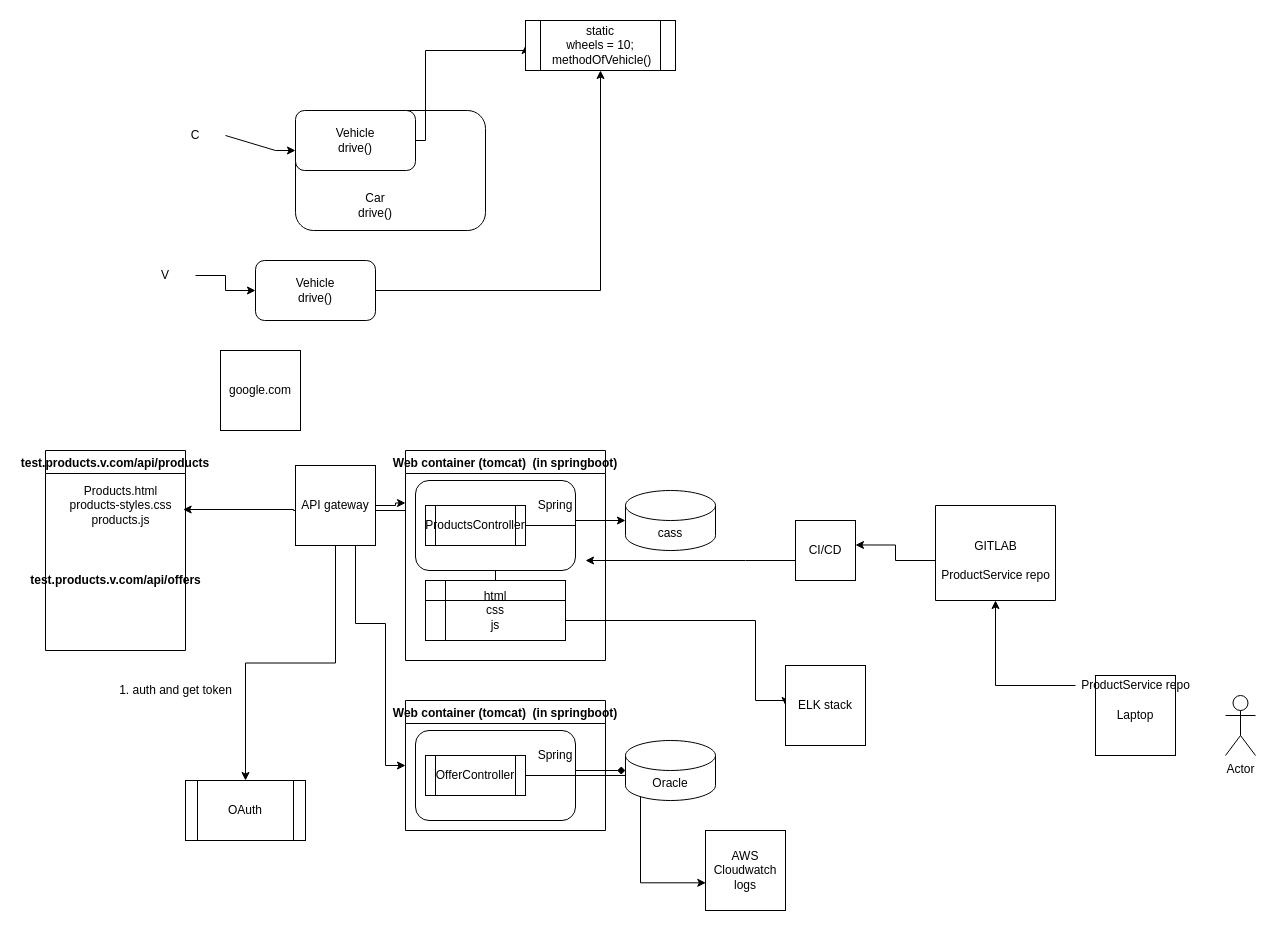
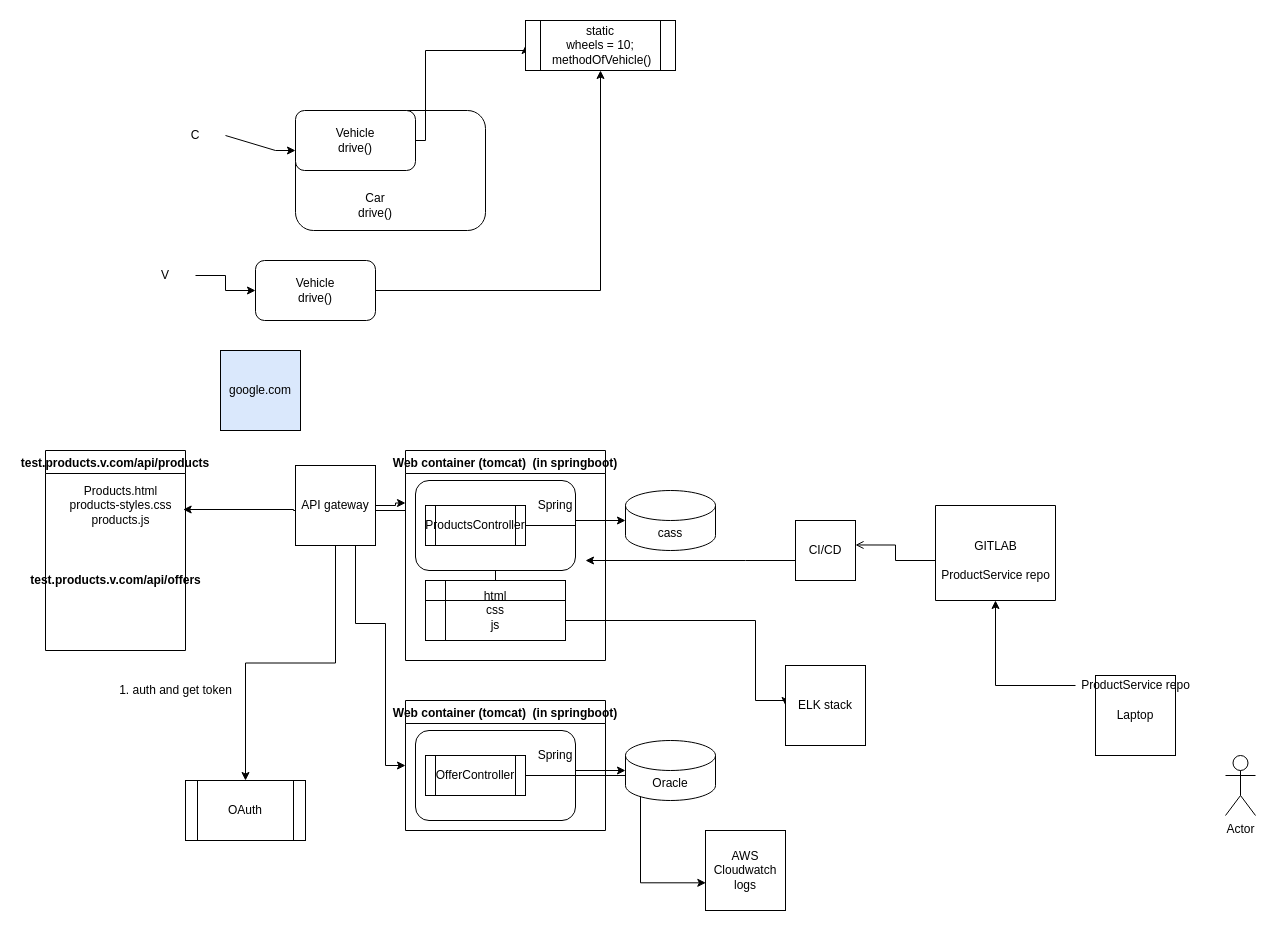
  <mxCell id="0" />
  <mxCell id="1" parent="0" />
  <mxCell id="2" style="edgeStyle=orthogonalEdgeStyle;rounded=0;orthogonalLoop=1;jettySize=auto;html=1;entryX=0;entryY=0.5;entryDx=0;entryDy=0;" edge="1" parent="1" source="3" target="41"><mxGeometry relative="1" as="geometry"><Array as="points"><mxPoint x="495" y="620" /><mxPoint x="755" y="620" /><mxPoint x="755" y="700" /><mxPoint x="785" y="700" /></Array></mxGeometry></mxCell>
  <mxCell id="3" value="" style="rounded=1;whiteSpace=wrap;html=1;" vertex="1" parent="1"><mxGeometry x="415" y="480" width="160" height="90" as="geometry" /></mxCell>
  <mxCell id="4" value="" style="rounded=1;whiteSpace=wrap;html=1;" vertex="1" parent="1"><mxGeometry x="295" y="110" width="190" height="120" as="geometry" /></mxCell>
  <mxCell id="5" style="edgeStyle=orthogonalEdgeStyle;rounded=0;orthogonalLoop=1;jettySize=auto;html=1;entryX=0;entryY=0.5;entryDx=0;entryDy=0;" edge="1" parent="1" source="6" target="14"><mxGeometry relative="1" as="geometry"><Array as="points"><mxPoint x="425" y="140" /><mxPoint x="425" y="50" /><mxPoint x="525" y="50" /></Array></mxGeometry></mxCell>
  <mxCell id="6" value="Vehicle&lt;br&gt;drive()" style="rounded=1;whiteSpace=wrap;html=1;" vertex="1" parent="1"><mxGeometry x="295" y="110" width="120" height="60" as="geometry" /></mxCell>
  <mxCell id="7" value="Car&lt;br&gt;drive()" style="text;html=1;strokeColor=none;fillColor=none;align=center;verticalAlign=middle;whiteSpace=wrap;rounded=0;" vertex="1" parent="1"><mxGeometry x="345" y="190" width="60" height="30" as="geometry" /></mxCell>
  <mxCell id="8" value="C" style="text;html=1;strokeColor=none;fillColor=none;align=center;verticalAlign=middle;whiteSpace=wrap;rounded=0;" vertex="1" parent="1"><mxGeometry x="165" y="120" width="60" height="30" as="geometry" /></mxCell>
  <mxCell id="9" value="" style="endArrow=classic;html=1;rounded=0;exitX=1;exitY=0.5;exitDx=0;exitDy=0;" edge="1" parent="1" source="8"><mxGeometry width="50" height="50" relative="1" as="geometry"><mxPoint x="355" y="200" as="sourcePoint" /><mxPoint x="295" y="150" as="targetPoint" /><Array as="points"><mxPoint x="275" y="150" /></Array></mxGeometry></mxCell>
  <mxCell id="10" style="edgeStyle=orthogonalEdgeStyle;rounded=0;orthogonalLoop=1;jettySize=auto;html=1;entryX=0;entryY=0.5;entryDx=0;entryDy=0;" edge="1" parent="1" source="11" target="13"><mxGeometry relative="1" as="geometry" /></mxCell>
  <mxCell id="11" value="V" style="text;html=1;strokeColor=none;fillColor=none;align=center;verticalAlign=middle;whiteSpace=wrap;rounded=0;" vertex="1" parent="1"><mxGeometry x="135" y="260" width="60" height="30" as="geometry" /></mxCell>
  <mxCell id="12" style="edgeStyle=orthogonalEdgeStyle;rounded=0;orthogonalLoop=1;jettySize=auto;html=1;entryX=0.5;entryY=1;entryDx=0;entryDy=0;" edge="1" parent="1" source="13" target="14"><mxGeometry relative="1" as="geometry" /></mxCell>
  <mxCell id="13" value="Vehicle&lt;br&gt;drive()" style="rounded=1;whiteSpace=wrap;html=1;" vertex="1" parent="1"><mxGeometry x="255" y="260" width="120" height="60" as="geometry" /></mxCell>
  <mxCell id="14" value="static&lt;br&gt;wheels = 10;&lt;br&gt;&amp;nbsp;methodOfVehicle()" style="shape=process;whiteSpace=wrap;html=1;backgroundOutline=1;" vertex="1" parent="1"><mxGeometry x="525" y="20" width="150" height="50" as="geometry" /></mxCell>
  <mxCell id="15" style="edgeStyle=orthogonalEdgeStyle;rounded=0;orthogonalLoop=1;jettySize=auto;html=1;entryX=0;entryY=0.5;entryDx=0;entryDy=0;entryPerimeter=0;" edge="1" parent="1" source="16" target="24"><mxGeometry relative="1" as="geometry" /></mxCell>
  <mxCell id="16" value="ProductsController" style="shape=process;whiteSpace=wrap;html=1;backgroundOutline=1;" vertex="1" parent="1"><mxGeometry x="425" y="505" width="100" height="40" as="geometry" /></mxCell>
  <mxCell id="17" style="edgeStyle=orthogonalEdgeStyle;rounded=0;orthogonalLoop=1;jettySize=auto;html=1;entryX=1.022;entryY=0.58;entryDx=0;entryDy=0;entryPerimeter=0;" edge="1" parent="1" source="18" target="23"><mxGeometry relative="1" as="geometry"><Array as="points"><mxPoint x="293" y="510" /><mxPoint x="293" y="509" /></Array></mxGeometry></mxCell>
  <mxCell id="18" value="Web container (tomcat)  (in springboot)" style="swimlane;" vertex="1" parent="1"><mxGeometry x="405" y="450" width="200" height="210" as="geometry" /></mxCell>
  <mxCell id="19" value="Spring" style="text;html=1;strokeColor=none;fillColor=none;align=center;verticalAlign=middle;whiteSpace=wrap;rounded=0;" vertex="1" parent="18"><mxGeometry x="120" y="40" width="60" height="30" as="geometry" /></mxCell>
  <mxCell id="20" value="html&lt;br&gt;css&lt;br&gt;js" style="shape=internalStorage;whiteSpace=wrap;html=1;backgroundOutline=1;" vertex="1" parent="18"><mxGeometry x="20" y="130" width="140" height="60" as="geometry" /></mxCell>
  <mxCell id="21" style="edgeStyle=orthogonalEdgeStyle;rounded=0;orthogonalLoop=1;jettySize=auto;html=1;exitX=0.5;exitY=1;exitDx=0;exitDy=0;" edge="1" parent="1" source="49" target="43"><mxGeometry relative="1" as="geometry" /></mxCell>
  <mxCell id="22" value="test.products.v.com/api/products" style="swimlane;" vertex="1" parent="1"><mxGeometry x="45" y="450" width="140" height="200" as="geometry" /></mxCell>
  <mxCell id="23" value="Products.html&lt;br&gt;products-styles.css&lt;br&gt;products.js" style="text;html=1;align=center;verticalAlign=middle;resizable=0;points=[];autosize=1;strokeColor=none;fillColor=none;" vertex="1" parent="22"><mxGeometry x="15" y="30" width="120" height="50" as="geometry" /></mxCell>
  <mxCell id="24" value="cass" style="shape=cylinder3;whiteSpace=wrap;html=1;boundedLbl=1;backgroundOutline=1;size=15;" vertex="1" parent="1"><mxGeometry x="625" y="490" width="90" height="60" as="geometry" /></mxCell>
  <mxCell id="25" style="edgeStyle=orthogonalEdgeStyle;rounded=0;orthogonalLoop=1;jettySize=auto;html=1;entryX=0.004;entryY=0.654;entryDx=0;entryDy=0;entryPerimeter=0;" edge="1" parent="1" source="26" target="42"><mxGeometry relative="1" as="geometry" /></mxCell>
  <mxCell id="26" value="" style="rounded=1;whiteSpace=wrap;html=1;" vertex="1" parent="1"><mxGeometry x="415" y="730" width="160" height="90" as="geometry" /></mxCell>
- <mxCell id="27" style="edgeStyle=orthogonalEdgeStyle;rounded=0;orthogonalLoop=1;jettySize=auto;html=1;endArrow=diamond;" edge="1" parent="1" source="28" target="31"><mxGeometry relative="1" as="geometry" /></mxCell>
+ <mxCell id="27" style="edgeStyle=orthogonalEdgeStyle;rounded=0;orthogonalLoop=1;jettySize=auto;html=1;" edge="1" parent="1" source="28" target="31"><mxGeometry relative="1" as="geometry" /></mxCell>
  <mxCell id="28" value="OfferController" style="shape=process;whiteSpace=wrap;html=1;backgroundOutline=1;" vertex="1" parent="1"><mxGeometry x="425" y="755" width="100" height="40" as="geometry" /></mxCell>
  <mxCell id="29" value="Web container (tomcat)  (in springboot)" style="swimlane;" vertex="1" parent="1"><mxGeometry x="405" y="700" width="200" height="130" as="geometry" /></mxCell>
  <mxCell id="30" value="Spring" style="text;html=1;strokeColor=none;fillColor=none;align=center;verticalAlign=middle;whiteSpace=wrap;rounded=0;" vertex="1" parent="29"><mxGeometry x="120" y="40" width="60" height="30" as="geometry" /></mxCell>
  <mxCell id="31" value="Oracle" style="shape=cylinder3;whiteSpace=wrap;html=1;boundedLbl=1;backgroundOutline=1;size=15;" vertex="1" parent="1"><mxGeometry x="625" y="740" width="90" height="60" as="geometry" /></mxCell>
  <mxCell id="32" value="" style="swimlane;startSize=0;" vertex="1" parent="1"><mxGeometry x="935" y="505" width="120" height="95" as="geometry" /></mxCell>
- <mxCell id="33" style="edgeStyle=orthogonalEdgeStyle;rounded=0;orthogonalLoop=1;jettySize=auto;html=1;entryX=1;entryY=0.408;entryDx=0;entryDy=0;entryPerimeter=0;" edge="1" parent="1" source="34" target="40"><mxGeometry relative="1" as="geometry" /></mxCell>
+ <mxCell id="33" style="edgeStyle=orthogonalEdgeStyle;rounded=0;orthogonalLoop=1;jettySize=auto;html=1;entryX=1;entryY=0.408;entryDx=0;entryDy=0;entryPerimeter=0;endArrow=open;" edge="1" parent="1" source="34" target="40"><mxGeometry relative="1" as="geometry" /></mxCell>
  <mxCell id="34" value="GITLAB&lt;br&gt;&lt;br&gt;ProductService repo" style="text;html=1;align=center;verticalAlign=middle;resizable=0;points=[];autosize=1;strokeColor=none;fillColor=none;" vertex="1" parent="1"><mxGeometry x="935" y="535" width="120" height="50" as="geometry" /></mxCell>
  <mxCell id="35" value="Laptop" style="whiteSpace=wrap;html=1;aspect=fixed;" vertex="1" parent="1"><mxGeometry x="1095" y="675" width="80" height="80" as="geometry" /></mxCell>
- <mxCell id="36" value="Actor" style="shape=umlActor;verticalLabelPosition=bottom;verticalAlign=top;html=1;outlineConnect=0;" vertex="1" parent="1"><mxGeometry x="1225" y="695" width="30" height="60" as="geometry" /></mxCell>
+ <mxCell id="36" value="Actor" style="shape=umlActor;verticalLabelPosition=bottom;verticalAlign=top;html=1;outlineConnect=0;" vertex="1" parent="1"><mxGeometry x="1225" y="755" width="30" height="60" as="geometry" /></mxCell>
  <mxCell id="37" style="edgeStyle=orthogonalEdgeStyle;rounded=0;orthogonalLoop=1;jettySize=auto;html=1;" edge="1" parent="1" source="38" target="32"><mxGeometry relative="1" as="geometry" /></mxCell>
  <mxCell id="38" value="ProductService&amp;nbsp;repo" style="text;html=1;align=center;verticalAlign=middle;resizable=0;points=[];autosize=1;strokeColor=none;fillColor=none;" vertex="1" parent="1"><mxGeometry x="1075" y="675" width="120" height="20" as="geometry" /></mxCell>
  <mxCell id="39" style="edgeStyle=orthogonalEdgeStyle;rounded=0;orthogonalLoop=1;jettySize=auto;html=1;" edge="1" parent="1" source="40"><mxGeometry relative="1" as="geometry"><mxPoint x="585" y="560" as="targetPoint" /><Array as="points"><mxPoint x="745" y="560" /><mxPoint x="745" y="560" /></Array></mxGeometry></mxCell>
  <mxCell id="40" value="CI/CD" style="whiteSpace=wrap;html=1;aspect=fixed;" vertex="1" parent="1"><mxGeometry x="795" y="520" width="60" height="60" as="geometry" /></mxCell>
  <mxCell id="41" value="ELK stack" style="whiteSpace=wrap;html=1;aspect=fixed;" vertex="1" parent="1"><mxGeometry x="785" y="665" width="80" height="80" as="geometry" /></mxCell>
  <mxCell id="42" value="AWS Cloudwatch logs" style="whiteSpace=wrap;html=1;aspect=fixed;" vertex="1" parent="1"><mxGeometry x="705" y="830" width="80" height="80" as="geometry" /></mxCell>
  <mxCell id="43" value="OAuth" style="shape=process;whiteSpace=wrap;html=1;backgroundOutline=1;" vertex="1" parent="1"><mxGeometry x="185" y="780" width="120" height="60" as="geometry" /></mxCell>
  <mxCell id="44" value="1. auth and get token" style="text;html=1;align=center;verticalAlign=middle;resizable=0;points=[];autosize=1;strokeColor=none;fillColor=none;" vertex="1" parent="1"><mxGeometry x="110" y="680" width="130" height="20" as="geometry" /></mxCell>
- <mxCell id="45" value="google.com" style="whiteSpace=wrap;html=1;aspect=fixed;" vertex="1" parent="1"><mxGeometry x="220" y="350" width="80" height="80" as="geometry" /></mxCell>
+ <mxCell id="45" value="google.com" style="whiteSpace=wrap;html=1;aspect=fixed;fillColor=#dae8fc;" vertex="1" parent="1"><mxGeometry x="220" y="350" width="80" height="80" as="geometry" /></mxCell>
  <mxCell id="46" value="&lt;span style=&quot;font-weight: 700&quot;&gt;test.products.v.com/api/offers&lt;/span&gt;" style="text;html=1;align=center;verticalAlign=middle;resizable=0;points=[];autosize=1;strokeColor=none;fillColor=none;" vertex="1" parent="1"><mxGeometry x="20" y="570" width="190" height="20" as="geometry" /></mxCell>
  <mxCell id="47" style="edgeStyle=orthogonalEdgeStyle;rounded=0;orthogonalLoop=1;jettySize=auto;html=1;entryX=0;entryY=0.25;entryDx=0;entryDy=0;" edge="1" parent="1" source="49" target="18"><mxGeometry relative="1" as="geometry" /></mxCell>
  <mxCell id="48" style="edgeStyle=orthogonalEdgeStyle;rounded=0;orthogonalLoop=1;jettySize=auto;html=1;entryX=0;entryY=0.5;entryDx=0;entryDy=0;" edge="1" parent="1" source="49" target="29"><mxGeometry relative="1" as="geometry"><Array as="points"><mxPoint x="355" y="623" /><mxPoint x="385" y="623" /><mxPoint x="385" y="765" /></Array></mxGeometry></mxCell>
  <mxCell id="49" value="API gateway" style="whiteSpace=wrap;html=1;aspect=fixed;" vertex="1" parent="1"><mxGeometry x="295" y="465" width="80" height="80" as="geometry" /></mxCell>
